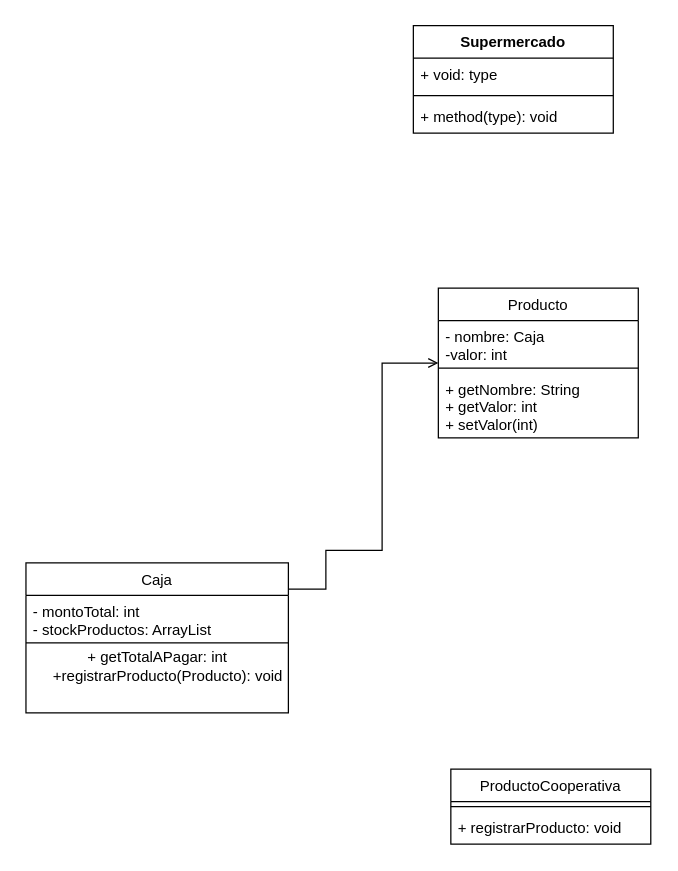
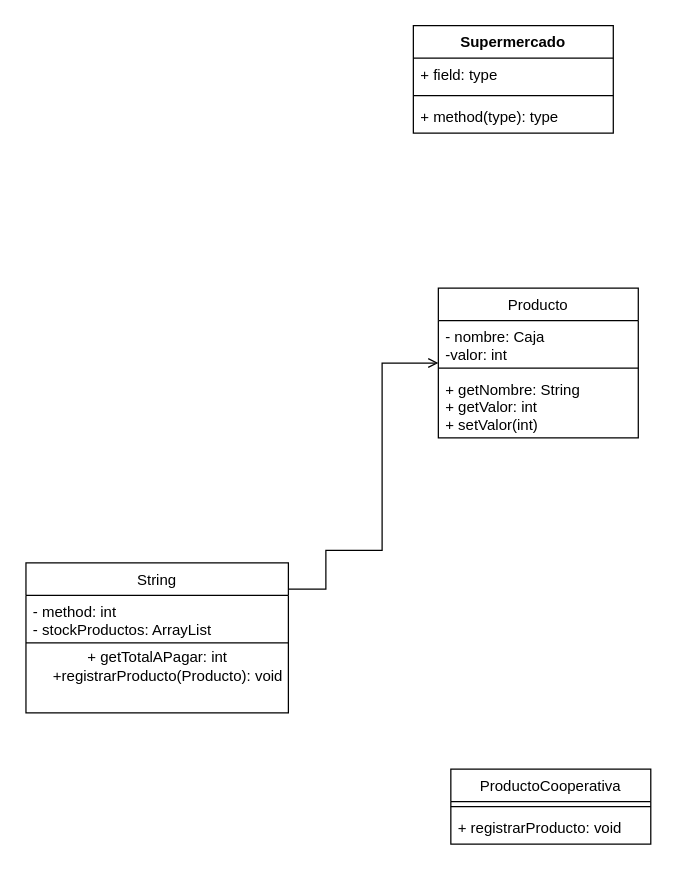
  <mxCell id="0" />
  <mxCell id="1" parent="0" />
- <mxCell id="2" value="Caja" style="swimlane;fontStyle=0;align=center;verticalAlign=top;childLayout=stackLayout;horizontal=1;startSize=26;horizontalStack=0;resizeParent=1;resizeLast=0;collapsible=1;marginBottom=0;rounded=0;shadow=0;strokeWidth=1;" parent="1" vertex="1"><mxGeometry x="20" y="450" width="210" height="120" as="geometry"><mxRectangle x="230" y="140" width="160" height="26" as="alternateBounds" /></mxGeometry></mxCell>
- <mxCell id="3" value="- montoTotal: int&#10;- stockProductos: ArrayList" style="text;align=left;verticalAlign=top;spacingLeft=4;spacingRight=4;overflow=hidden;rotatable=0;points=[[0,0.5],[1,0.5]];portConstraint=eastwest;" parent="2" vertex="1"><mxGeometry y="26" width="210" height="34" as="geometry" /></mxCell>
+ <mxCell id="2" value="String" style="swimlane;fontStyle=0;align=center;verticalAlign=top;childLayout=stackLayout;horizontal=1;startSize=26;horizontalStack=0;resizeParent=1;resizeLast=0;collapsible=1;marginBottom=0;rounded=0;shadow=0;strokeWidth=1;" parent="1" vertex="1"><mxGeometry x="20" y="450" width="210" height="120" as="geometry"><mxRectangle x="230" y="140" width="160" height="26" as="alternateBounds" /></mxGeometry></mxCell>
+ <mxCell id="3" value="- method: int&#10;- stockProductos: ArrayList" style="text;align=left;verticalAlign=top;spacingLeft=4;spacingRight=4;overflow=hidden;rotatable=0;points=[[0,0.5],[1,0.5]];portConstraint=eastwest;" parent="2" vertex="1"><mxGeometry y="26" width="210" height="34" as="geometry" /></mxCell>
  <mxCell id="4" value="" style="line;html=1;strokeWidth=1;align=left;verticalAlign=middle;spacingTop=-1;spacingLeft=3;spacingRight=3;rotatable=0;labelPosition=right;points=[];portConstraint=eastwest;" parent="2" vertex="1"><mxGeometry y="60" width="210" height="8" as="geometry" /></mxCell>
  <mxCell id="5" value="+ getTotalAPagar: int&lt;br&gt;&amp;nbsp; &amp;nbsp; &amp;nbsp;+registrarProducto(Producto): void" style="text;html=1;align=center;verticalAlign=middle;resizable=0;points=[];autosize=1;strokeColor=none;" parent="2" vertex="1"><mxGeometry y="68" width="210" height="30" as="geometry" /></mxCell>
  <mxCell id="6" value="Producto" style="swimlane;fontStyle=0;align=center;verticalAlign=top;childLayout=stackLayout;horizontal=1;startSize=26;horizontalStack=0;resizeParent=1;resizeParentMax=0;resizeLast=0;collapsible=1;marginBottom=0;" parent="1" vertex="1"><mxGeometry x="350" y="230" width="160" height="120" as="geometry" /></mxCell>
  <mxCell id="7" value="- nombre: Caja&#10;-valor: int" style="text;strokeColor=none;fillColor=none;align=left;verticalAlign=top;spacingLeft=4;spacingRight=4;overflow=hidden;rotatable=0;points=[[0,0.5],[1,0.5]];portConstraint=eastwest;fontStyle=0" parent="6" vertex="1"><mxGeometry y="26" width="160" height="34" as="geometry" /></mxCell>
  <mxCell id="8" value="" style="line;strokeWidth=1;fillColor=none;align=left;verticalAlign=middle;spacingTop=-1;spacingLeft=3;spacingRight=3;rotatable=0;labelPosition=right;points=[];portConstraint=eastwest;" parent="6" vertex="1"><mxGeometry y="60" width="160" height="8" as="geometry" /></mxCell>
  <mxCell id="9" value="+ getNombre: String&#10;+ getValor: int&#10;+ setValor(int)" style="text;strokeColor=none;fillColor=none;align=left;verticalAlign=top;spacingLeft=4;spacingRight=4;overflow=hidden;rotatable=0;points=[[0,0.5],[1,0.5]];portConstraint=eastwest;fontStyle=0" parent="6" vertex="1"><mxGeometry y="68" width="160" height="52" as="geometry" /></mxCell>
  <mxCell id="10" value="" style="html=1;verticalAlign=bottom;endArrow=open;rounded=0;edgeStyle=orthogonalEdgeStyle;" parent="1" target="6" edge="1" source="2"><mxGeometry x="-0.25" y="-20" width="80" relative="1" as="geometry"><mxPoint x="250" y="500" as="sourcePoint" /><mxPoint x="340" y="260" as="targetPoint" /><Array as="points"><mxPoint x="260" y="471" /><mxPoint x="260" y="440" /><mxPoint x="305" y="440" /><mxPoint x="305" y="290" /></Array><mxPoint x="20" y="-20" as="offset" /></mxGeometry></mxCell>
  <mxCell id="11" value="ProductoCooperativa" style="swimlane;fontStyle=0;align=center;verticalAlign=top;childLayout=stackLayout;horizontal=1;startSize=26;horizontalStack=0;resizeParent=1;resizeParentMax=0;resizeLast=0;collapsible=1;marginBottom=0;" parent="1" vertex="1"><mxGeometry x="360" y="615" width="160" height="60" as="geometry" /></mxCell>
  <mxCell id="12" value="" style="line;strokeWidth=1;fillColor=none;align=left;verticalAlign=middle;spacingTop=-1;spacingLeft=3;spacingRight=3;rotatable=0;labelPosition=right;points=[];portConstraint=eastwest;" parent="11" vertex="1"><mxGeometry y="26" width="160" height="8" as="geometry" /></mxCell>
  <mxCell id="13" value="+ registrarProducto: void" style="text;strokeColor=none;fillColor=none;align=left;verticalAlign=top;spacingLeft=4;spacingRight=4;overflow=hidden;rotatable=0;points=[[0,0.5],[1,0.5]];portConstraint=eastwest;" parent="11" vertex="1"><mxGeometry y="34" width="160" height="26" as="geometry" /></mxCell>
  <mxCell id="14" value="Supermercado" style="swimlane;fontStyle=1;align=center;verticalAlign=top;childLayout=stackLayout;horizontal=1;startSize=26;horizontalStack=0;resizeParent=1;resizeParentMax=0;resizeLast=0;collapsible=1;marginBottom=0;" vertex="1" parent="1"><mxGeometry x="330" y="20" width="160" height="86" as="geometry" /></mxCell>
- <mxCell id="15" value="+ void: type" style="text;strokeColor=none;fillColor=none;align=left;verticalAlign=top;spacingLeft=4;spacingRight=4;overflow=hidden;rotatable=0;points=[[0,0.5],[1,0.5]];portConstraint=eastwest;" vertex="1" parent="14"><mxGeometry y="26" width="160" height="26" as="geometry" /></mxCell>
+ <mxCell id="15" value="+ field: type" style="text;strokeColor=none;fillColor=none;align=left;verticalAlign=top;spacingLeft=4;spacingRight=4;overflow=hidden;rotatable=0;points=[[0,0.5],[1,0.5]];portConstraint=eastwest;" vertex="1" parent="14"><mxGeometry y="26" width="160" height="26" as="geometry" /></mxCell>
  <mxCell id="16" value="" style="line;strokeWidth=1;fillColor=none;align=left;verticalAlign=middle;spacingTop=-1;spacingLeft=3;spacingRight=3;rotatable=0;labelPosition=right;points=[];portConstraint=eastwest;" vertex="1" parent="14"><mxGeometry y="52" width="160" height="8" as="geometry" /></mxCell>
- <mxCell id="17" value="+ method(type): void" style="text;strokeColor=none;fillColor=none;align=left;verticalAlign=top;spacingLeft=4;spacingRight=4;overflow=hidden;rotatable=0;points=[[0,0.5],[1,0.5]];portConstraint=eastwest;" vertex="1" parent="14"><mxGeometry y="60" width="160" height="26" as="geometry" /></mxCell>
+ <mxCell id="17" value="+ method(type): type" style="text;strokeColor=none;fillColor=none;align=left;verticalAlign=top;spacingLeft=4;spacingRight=4;overflow=hidden;rotatable=0;points=[[0,0.5],[1,0.5]];portConstraint=eastwest;" vertex="1" parent="14"><mxGeometry y="60" width="160" height="26" as="geometry" /></mxCell>
